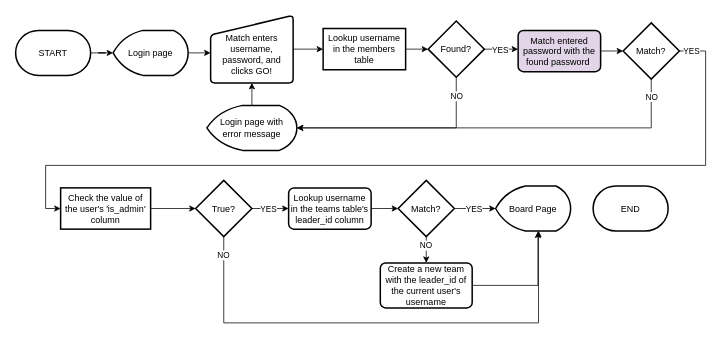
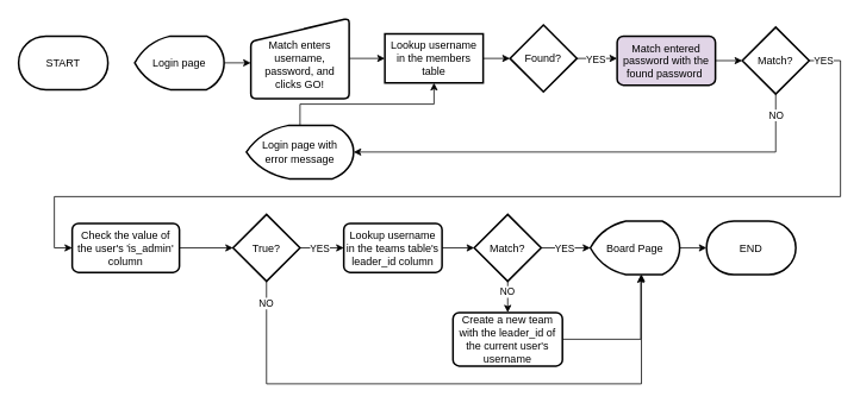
  <mxCell id="0" />
  <mxCell id="1" parent="0" />
  <mxCell id="2" style="edgeStyle=orthogonalEdgeStyle;rounded=0;orthogonalLoop=1;jettySize=auto;html=1;exitX=1;exitY=0.5;exitDx=0;exitDy=0;entryX=0;entryY=0.5;entryDx=0;entryDy=0;" edge="1" parent="1" source="3" target="9"><mxGeometry relative="1" as="geometry" /></mxCell>
  <mxCell id="3" value="&lt;br&gt;Match enters username, password, and clicks GO!" style="html=1;strokeWidth=2;shape=manualInput;whiteSpace=wrap;rounded=1;size=26;arcSize=11;align=center;" vertex="1" parent="1"><mxGeometry x="280" y="20" width="110" height="90" as="geometry" /></mxCell>
  <mxCell id="4" value="START" style="strokeWidth=2;html=1;shape=mxgraph.flowchart.terminator;whiteSpace=wrap;" vertex="1" parent="1"><mxGeometry x="20" y="40" width="100" height="60" as="geometry" /></mxCell>
  <mxCell id="5" style="edgeStyle=orthogonalEdgeStyle;rounded=0;orthogonalLoop=1;jettySize=auto;html=1;exitX=1;exitY=0.5;exitDx=0;exitDy=0;exitPerimeter=0;entryX=-0.001;entryY=0.554;entryDx=0;entryDy=0;entryPerimeter=0;" edge="1" parent="1" source="6" target="3"><mxGeometry relative="1" as="geometry" /></mxCell>
  <mxCell id="6" value="Login page" style="strokeWidth=2;html=1;shape=mxgraph.flowchart.display;whiteSpace=wrap;" vertex="1" parent="1"><mxGeometry x="150" y="40" width="100" height="60" as="geometry" /></mxCell>
- <mxCell id="7" style="edgeStyle=orthogonalEdgeStyle;rounded=0;orthogonalLoop=1;jettySize=auto;html=1;exitX=1;exitY=0.5;exitDx=0;exitDy=0;exitPerimeter=0;" edge="1" parent="1" source="4" target="6"><mxGeometry relative="1" as="geometry"><mxPoint x="120" y="70" as="sourcePoint" /><mxPoint x="180" y="74" as="targetPoint" /></mxGeometry></mxCell>
  <mxCell id="8" style="edgeStyle=orthogonalEdgeStyle;rounded=0;orthogonalLoop=1;jettySize=auto;html=1;exitX=1;exitY=0.5;exitDx=0;exitDy=0;entryX=0;entryY=0.5;entryDx=0;entryDy=0;entryPerimeter=0;" edge="1" parent="1" source="9" target="14"><mxGeometry relative="1" as="geometry" /></mxCell>
  <mxCell id="9" value="Lookup username in the members table" style="whiteSpace=wrap;html=1;absoluteArcSize=1;arcSize=14;strokeWidth=2;rounded=0;" vertex="1" parent="1"><mxGeometry x="430" y="37.5" width="110" height="55" as="geometry" /></mxCell>
  <mxCell id="10" value="" style="edgeStyle=orthogonalEdgeStyle;rounded=0;orthogonalLoop=1;jettySize=auto;html=1;exitX=1;exitY=0.5;exitDx=0;exitDy=0;exitPerimeter=0;align=center;" edge="1" parent="1" source="14"><mxGeometry relative="1" as="geometry"><mxPoint x="690" y="65" as="targetPoint" /></mxGeometry></mxCell>
  <mxCell id="11" value="YES" style="edgeLabel;html=1;align=center;verticalAlign=middle;resizable=0;points=[];" vertex="1" connectable="0" parent="10"><mxGeometry x="-0.111" relative="1" as="geometry"><mxPoint as="offset" /></mxGeometry></mxCell>
- <mxCell id="12" style="edgeStyle=orthogonalEdgeStyle;rounded=0;orthogonalLoop=1;jettySize=auto;html=1;exitX=0.5;exitY=1;exitDx=0;exitDy=0;exitPerimeter=0;entryX=1;entryY=0.5;entryDx=0;entryDy=0;entryPerimeter=0;align=center;" edge="1" parent="1" source="14" target="18"><mxGeometry relative="1" as="geometry" /></mxCell>
- <mxCell id="13" value="NO" style="edgeLabel;html=1;align=center;verticalAlign=middle;resizable=0;points=[];" vertex="1" connectable="0" parent="12"><mxGeometry x="-0.824" relative="1" as="geometry"><mxPoint as="offset" /></mxGeometry></mxCell>
  <mxCell id="14" value="Found?" style="strokeWidth=2;html=1;shape=mxgraph.flowchart.decision;whiteSpace=wrap;" vertex="1" parent="1"><mxGeometry x="570" y="27.5" width="75" height="75" as="geometry" /></mxCell>
  <mxCell id="15" style="edgeStyle=orthogonalEdgeStyle;rounded=0;orthogonalLoop=1;jettySize=auto;html=1;exitX=1;exitY=0.5;exitDx=0;exitDy=0;entryX=0;entryY=0.5;entryDx=0;entryDy=0;entryPerimeter=0;align=center;" edge="1" parent="1" source="16" target="23"><mxGeometry relative="1" as="geometry" /></mxCell>
  <mxCell id="16" value="Match entered password with the found password&amp;nbsp;" style="rounded=1;whiteSpace=wrap;html=1;absoluteArcSize=1;arcSize=14;strokeWidth=2;fillColor=#e1d5e7;" vertex="1" parent="1"><mxGeometry x="690" y="40" width="110" height="55" as="geometry" /></mxCell>
- <mxCell id="17" style="edgeStyle=orthogonalEdgeStyle;rounded=0;orthogonalLoop=1;jettySize=auto;html=1;exitX=0.5;exitY=0;exitDx=0;exitDy=0;exitPerimeter=0;entryX=0.5;entryY=1;entryDx=0;entryDy=0;align=center;" edge="1" parent="1" source="18" target="3"><mxGeometry relative="1" as="geometry" /></mxCell>
+ <mxCell id="17" style="edgeStyle=orthogonalEdgeStyle;rounded=0;orthogonalLoop=1;jettySize=auto;html=1;exitX=0.5;exitY=0;exitDx=0;exitDy=0;exitPerimeter=0;align=center;" edge="1" parent="1" source="18" target="9"><mxGeometry relative="1" as="geometry" /></mxCell>
  <mxCell id="18" value="Login page with&lt;br&gt;error message" style="strokeWidth=2;html=1;shape=mxgraph.flowchart.display;whiteSpace=wrap;" vertex="1" parent="1"><mxGeometry x="275" y="140" width="120" height="60" as="geometry" /></mxCell>
  <mxCell id="19" style="edgeStyle=orthogonalEdgeStyle;rounded=0;orthogonalLoop=1;jettySize=auto;html=1;exitX=0.5;exitY=1;exitDx=0;exitDy=0;exitPerimeter=0;entryX=1;entryY=0.5;entryDx=0;entryDy=0;entryPerimeter=0;align=center;" edge="1" parent="1" source="23" target="18"><mxGeometry relative="1" as="geometry" /></mxCell>
  <mxCell id="20" value="NO" style="edgeLabel;html=1;align=center;verticalAlign=middle;resizable=0;points=[];" vertex="1" connectable="0" parent="19"><mxGeometry x="-0.915" relative="1" as="geometry"><mxPoint as="offset" /></mxGeometry></mxCell>
  <mxCell id="21" style="edgeStyle=orthogonalEdgeStyle;rounded=0;orthogonalLoop=1;jettySize=auto;html=1;exitX=1;exitY=0.5;exitDx=0;exitDy=0;exitPerimeter=0;entryX=0;entryY=0.5;entryDx=0;entryDy=0;align=center;" edge="1" parent="1" source="23" target="25"><mxGeometry relative="1" as="geometry"><Array as="points"><mxPoint x="940" y="68" /><mxPoint x="940" y="220" /><mxPoint x="60" y="220" /><mxPoint x="60" y="278" /></Array></mxGeometry></mxCell>
  <mxCell id="22" value="YES" style="edgeLabel;html=1;align=center;verticalAlign=middle;resizable=0;points=[];" vertex="1" connectable="0" parent="21"><mxGeometry x="-0.974" relative="1" as="geometry"><mxPoint as="offset" /></mxGeometry></mxCell>
  <mxCell id="23" value="Match?" style="strokeWidth=2;html=1;shape=mxgraph.flowchart.decision;whiteSpace=wrap;" vertex="1" parent="1"><mxGeometry x="830" y="30" width="75" height="75" as="geometry" /></mxCell>
  <mxCell id="24" style="edgeStyle=orthogonalEdgeStyle;rounded=0;orthogonalLoop=1;jettySize=auto;html=1;exitX=1;exitY=0.5;exitDx=0;exitDy=0;entryX=0;entryY=0.5;entryDx=0;entryDy=0;entryPerimeter=0;align=center;" edge="1" parent="1" source="25" target="30"><mxGeometry relative="1" as="geometry" /></mxCell>
- <mxCell id="25" value="Check the value of the user's 'is_admin' column" style="whiteSpace=wrap;html=1;absoluteArcSize=1;arcSize=14;strokeWidth=2;rounded=0;" vertex="1" parent="1"><mxGeometry x="80" y="250" width="120" height="55" as="geometry" /></mxCell>
+ <mxCell id="25" value="Check the value of the user's 'is_admin' column" style="rounded=1;whiteSpace=wrap;html=1;absoluteArcSize=1;arcSize=14;strokeWidth=2;" vertex="1" parent="1"><mxGeometry x="80" y="250" width="120" height="55" as="geometry" /></mxCell>
  <mxCell id="26" value="" style="edgeStyle=orthogonalEdgeStyle;rounded=0;orthogonalLoop=1;jettySize=auto;html=1;exitX=1;exitY=0.5;exitDx=0;exitDy=0;exitPerimeter=0;entryX=0;entryY=0.5;entryDx=0;entryDy=0;align=center;" edge="1" parent="1" source="30" target="32"><mxGeometry relative="1" as="geometry" /></mxCell>
  <mxCell id="27" value="YES" style="edgeLabel;html=1;align=center;verticalAlign=middle;resizable=0;points=[];" vertex="1" connectable="0" parent="26"><mxGeometry x="-0.163" y="-1" relative="1" as="geometry"><mxPoint as="offset" /></mxGeometry></mxCell>
  <mxCell id="28" style="edgeStyle=orthogonalEdgeStyle;rounded=0;orthogonalLoop=1;jettySize=auto;html=1;exitX=0.5;exitY=1;exitDx=0;exitDy=0;exitPerimeter=0;entryX=0.572;entryY=0.994;entryDx=0;entryDy=0;entryPerimeter=0;align=center;" edge="1" parent="1" source="30" target="39"><mxGeometry relative="1" as="geometry"><Array as="points"><mxPoint x="298" y="430" /><mxPoint x="717" y="430" /></Array></mxGeometry></mxCell>
  <mxCell id="29" value="NO" style="edgeLabel;html=1;align=center;verticalAlign=middle;resizable=0;points=[];" vertex="1" connectable="0" parent="28"><mxGeometry x="-0.927" y="-1" relative="1" as="geometry"><mxPoint as="offset" /></mxGeometry></mxCell>
  <mxCell id="30" value="True?" style="strokeWidth=2;html=1;shape=mxgraph.flowchart.decision;whiteSpace=wrap;" vertex="1" parent="1"><mxGeometry x="260" y="240" width="75" height="75" as="geometry" /></mxCell>
  <mxCell id="31" value="" style="edgeStyle=orthogonalEdgeStyle;rounded=0;orthogonalLoop=1;jettySize=auto;html=1;exitX=1;exitY=0.5;exitDx=0;exitDy=0;entryX=0;entryY=0.5;entryDx=0;entryDy=0;entryPerimeter=0;align=center;" edge="1" parent="1" source="32" target="37"><mxGeometry relative="1" as="geometry" /></mxCell>
  <mxCell id="32" value="Lookup username in the teams table's leader_id column" style="rounded=1;whiteSpace=wrap;html=1;absoluteArcSize=1;arcSize=14;strokeWidth=2;" vertex="1" parent="1"><mxGeometry x="384" y="250" width="110" height="55" as="geometry" /></mxCell>
  <mxCell id="33" style="edgeStyle=orthogonalEdgeStyle;rounded=0;orthogonalLoop=1;jettySize=auto;html=1;exitX=1;exitY=0.5;exitDx=0;exitDy=0;exitPerimeter=0;entryX=0;entryY=0.5;entryDx=0;entryDy=0;entryPerimeter=0;align=center;" edge="1" parent="1" source="37" target="39"><mxGeometry relative="1" as="geometry" /></mxCell>
  <mxCell id="34" value="YES" style="edgeLabel;html=1;align=center;verticalAlign=middle;resizable=0;points=[];" vertex="1" connectable="0" parent="33"><mxGeometry x="-0.081" relative="1" as="geometry"><mxPoint as="offset" /></mxGeometry></mxCell>
  <mxCell id="35" style="edgeStyle=orthogonalEdgeStyle;rounded=0;orthogonalLoop=1;jettySize=auto;html=1;exitX=0.5;exitY=1;exitDx=0;exitDy=0;exitPerimeter=0;entryX=0.5;entryY=0;entryDx=0;entryDy=0;align=center;" edge="1" parent="1" source="37" target="42"><mxGeometry relative="1" as="geometry" /></mxCell>
  <mxCell id="36" value="NO" style="edgeLabel;html=1;align=center;verticalAlign=middle;resizable=0;points=[];" vertex="1" connectable="0" parent="35"><mxGeometry x="-0.36" y="-1" relative="1" as="geometry"><mxPoint as="offset" /></mxGeometry></mxCell>
  <mxCell id="37" value="Match?" style="strokeWidth=2;html=1;shape=mxgraph.flowchart.decision;whiteSpace=wrap;" vertex="1" parent="1"><mxGeometry x="530" y="240" width="75" height="75" as="geometry" /></mxCell>
+ <mxCell id="38" style="edgeStyle=orthogonalEdgeStyle;rounded=0;orthogonalLoop=1;jettySize=auto;html=1;exitX=1;exitY=0.5;exitDx=0;exitDy=0;exitPerimeter=0;align=center;entryX=0;entryY=0.5;entryDx=0;entryDy=0;entryPerimeter=0;" edge="1" parent="1" source="39" target="40"><mxGeometry relative="1" as="geometry"><mxPoint x="780" y="277.517" as="targetPoint" /></mxGeometry></mxCell>
  <mxCell id="39" value="Board Page" style="strokeWidth=2;html=1;shape=mxgraph.flowchart.display;whiteSpace=wrap;" vertex="1" parent="1"><mxGeometry x="660" y="247.5" width="100" height="60" as="geometry" /></mxCell>
  <mxCell id="40" value="END" style="strokeWidth=2;html=1;shape=mxgraph.flowchart.terminator;whiteSpace=wrap;" vertex="1" parent="1"><mxGeometry x="790" y="247.5" width="100" height="60" as="geometry" /></mxCell>
  <mxCell id="41" style="edgeStyle=orthogonalEdgeStyle;rounded=0;orthogonalLoop=1;jettySize=auto;html=1;exitX=1;exitY=0.5;exitDx=0;exitDy=0;entryX=0.564;entryY=1.013;entryDx=0;entryDy=0;entryPerimeter=0;align=center;" edge="1" parent="1" source="42" target="39"><mxGeometry relative="1" as="geometry" /></mxCell>
  <mxCell id="42" value="Create a new team with the leader_id of the current user's username" style="rounded=1;whiteSpace=wrap;html=1;absoluteArcSize=1;arcSize=14;strokeWidth=2;" vertex="1" parent="1"><mxGeometry x="506.25" y="350" width="122.5" height="60" as="geometry" /></mxCell>
